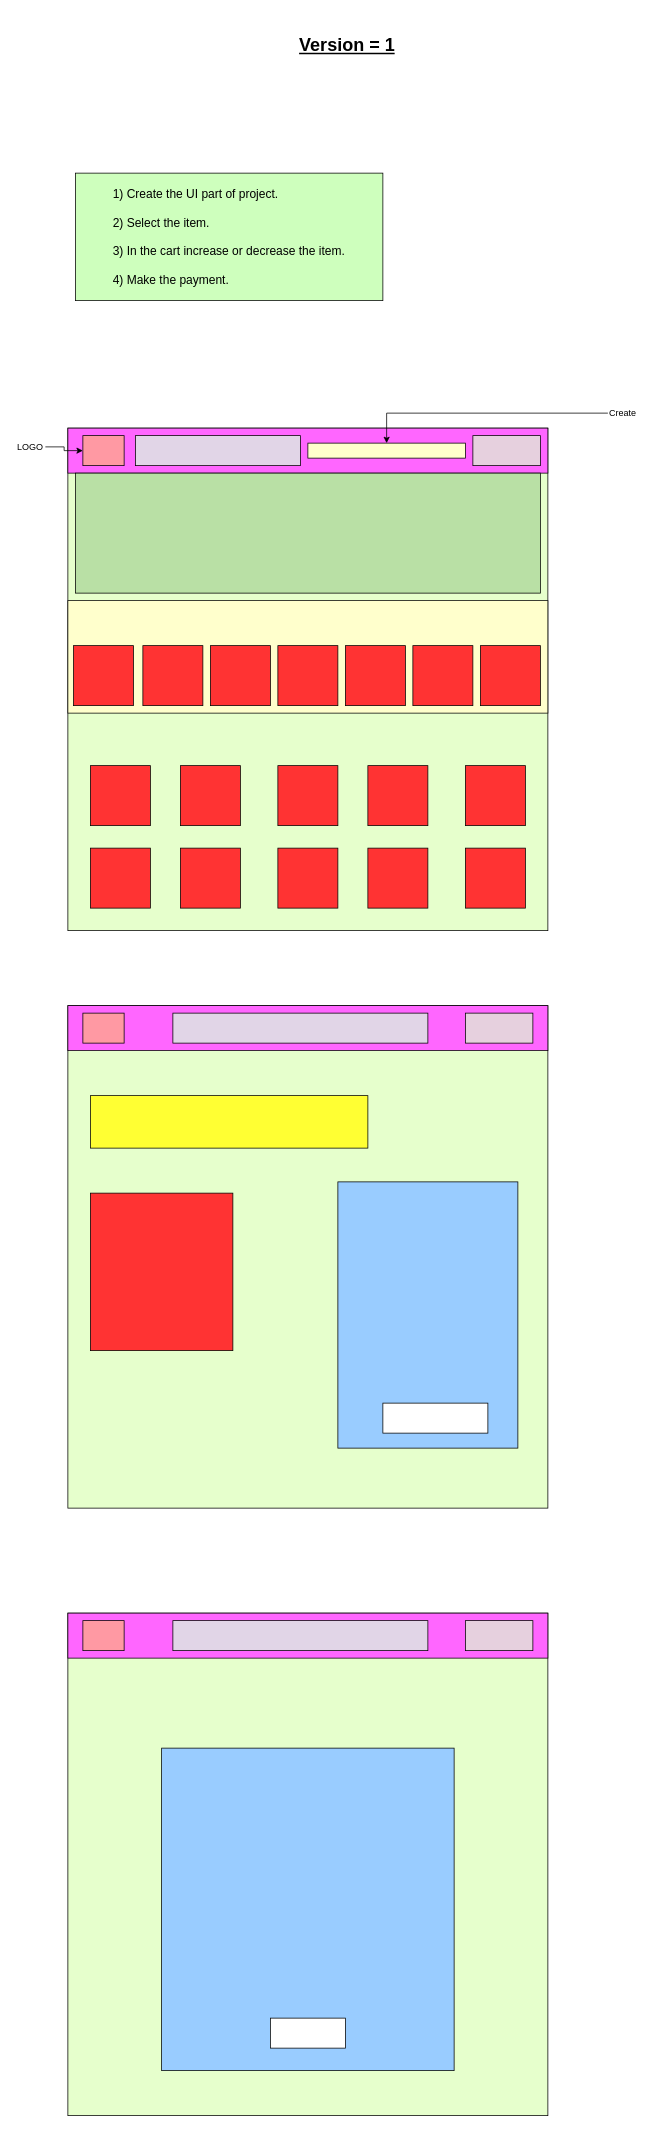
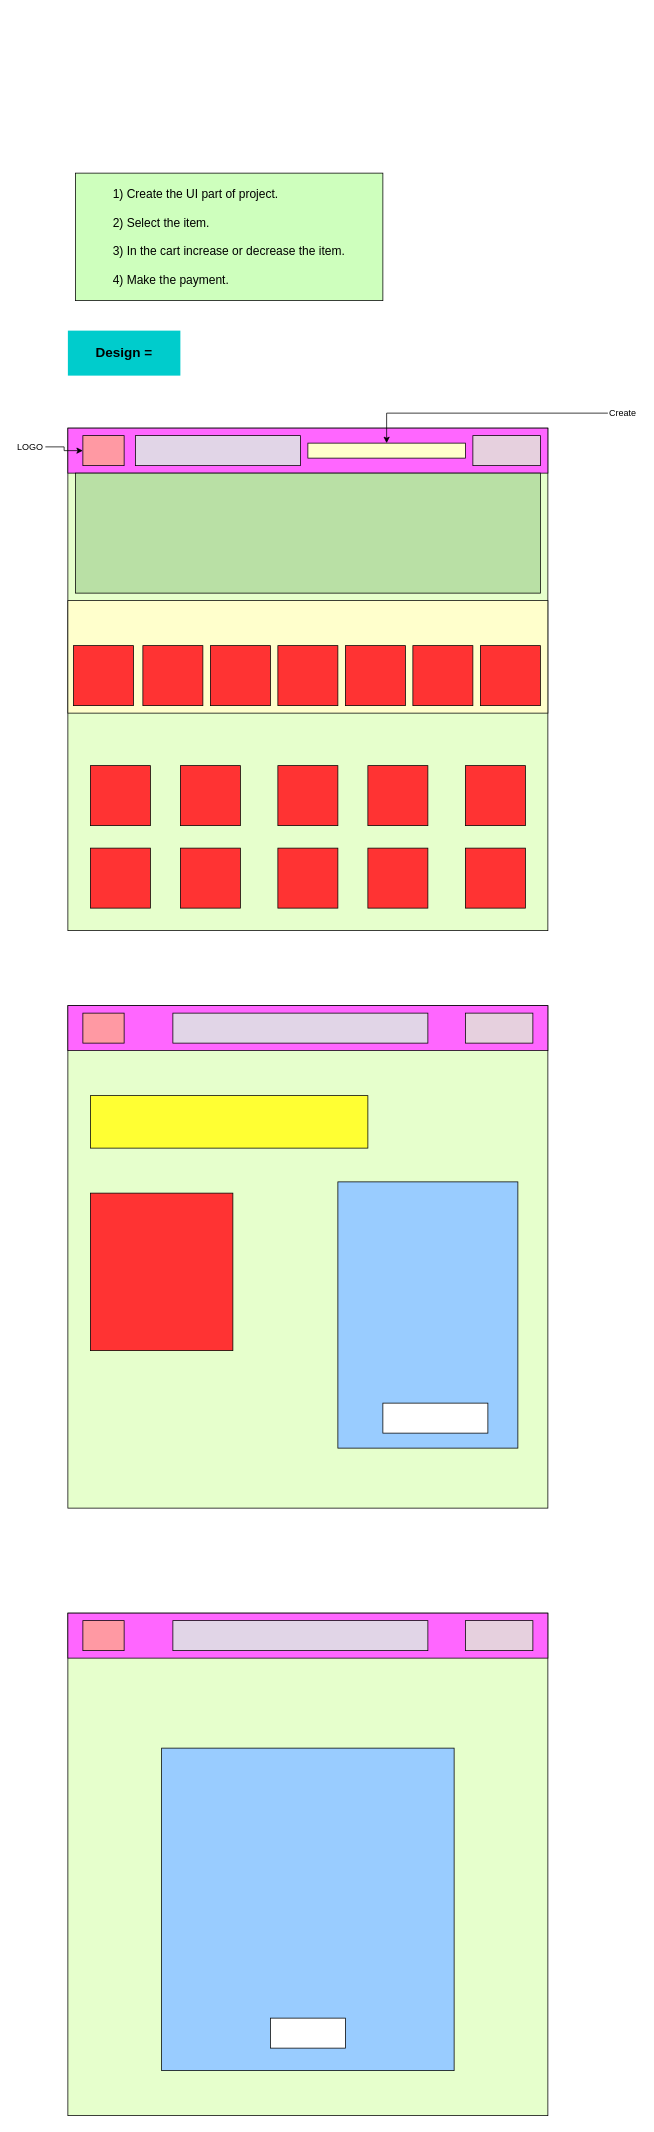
  <mxCell id="0" />
  <mxCell id="1" parent="0" />
  <mxCell id="2" value="&lt;div style=&quot;text-align: justify&quot;&gt;&lt;span style=&quot;font-size: medium&quot;&gt;1) Create the UI part of project.&lt;/span&gt;&lt;br&gt;&lt;/div&gt;&lt;div style=&quot;text-align: justify&quot;&gt;&lt;span style=&quot;font-size: medium&quot;&gt;&lt;br&gt;&lt;/span&gt;&lt;/div&gt;&lt;div style=&quot;text-align: justify&quot;&gt;&lt;font size=&quot;3&quot;&gt;2) Select the item.&lt;/font&gt;&lt;/div&gt;&lt;div style=&quot;text-align: justify&quot;&gt;&lt;font size=&quot;3&quot;&gt;&lt;br&gt;&lt;/font&gt;&lt;/div&gt;&lt;div style=&quot;text-align: justify&quot;&gt;&lt;font size=&quot;3&quot;&gt;3) In the cart increase or decrease the item.&lt;/font&gt;&lt;/div&gt;&lt;div style=&quot;text-align: justify&quot;&gt;&lt;font size=&quot;3&quot;&gt;&lt;br&gt;&lt;/font&gt;&lt;/div&gt;&lt;div style=&quot;text-align: justify&quot;&gt;&lt;font size=&quot;3&quot;&gt;4) Make the payment.&amp;nbsp;&lt;/font&gt;&lt;/div&gt;" style="rounded=0;whiteSpace=wrap;html=1;fillColor=#CEFFBD;" parent="1" vertex="1"><mxGeometry x="100" y="230" width="410" height="170" as="geometry" /></mxCell>
- <mxCell id="3" value="&lt;font style=&quot;font-size: 24px&quot;&gt;&lt;b&gt;&lt;u&gt;Version = 1&lt;/u&gt;&lt;/b&gt;&lt;/font&gt;" style="text;html=1;strokeColor=none;fillColor=none;align=center;verticalAlign=middle;whiteSpace=wrap;rounded=0;" parent="1" vertex="1"><mxGeometry x="375" y="20" width="175" height="80" as="geometry" /></mxCell>
+ <mxCell id="4" value="&lt;font style=&quot;font-size: 18px&quot;&gt;&lt;b&gt;Design =&lt;/b&gt;&lt;/font&gt;" style="text;html=1;strokeColor=none;fillColor=#00CCCC;align=center;verticalAlign=middle;whiteSpace=wrap;rounded=0;" parent="1" vertex="1"><mxGeometry x="90" y="440" width="150" height="60" as="geometry" /></mxCell>
  <mxCell id="5" value="" style="rounded=0;whiteSpace=wrap;html=1;fillColor=#E6FFCC;" parent="1" vertex="1"><mxGeometry x="90" y="570" width="640" height="670" as="geometry" /></mxCell>
  <mxCell id="6" value="" style="rounded=0;whiteSpace=wrap;html=1;fillColor=#FF66FF;" parent="1" vertex="1"><mxGeometry x="90" y="570" width="640" height="60" as="geometry" /></mxCell>
  <mxCell id="7" value="" style="rounded=0;whiteSpace=wrap;html=1;fillColor=#B9E0A5;" parent="1" vertex="1"><mxGeometry x="100" y="630" width="620" height="160" as="geometry" /></mxCell>
  <mxCell id="8" value="" style="rounded=0;whiteSpace=wrap;html=1;fillColor=#FF99A3;" parent="1" vertex="1"><mxGeometry x="110" y="580" width="55" height="40" as="geometry" /></mxCell>
  <mxCell id="9" value="" style="rounded=0;whiteSpace=wrap;html=1;fillColor=#E1D5E7;" parent="1" vertex="1"><mxGeometry x="180" y="580" width="220" height="40" as="geometry" /></mxCell>
  <mxCell id="10" value="" style="rounded=0;whiteSpace=wrap;html=1;fillColor=#FFFFCC;" parent="1" vertex="1"><mxGeometry x="410" y="590" width="210" height="20" as="geometry" /></mxCell>
  <mxCell id="11" value="" style="rounded=0;whiteSpace=wrap;html=1;fillColor=#E6D0DE;" parent="1" vertex="1"><mxGeometry x="630" y="580" width="90" height="40" as="geometry" /></mxCell>
  <mxCell id="12" value="" style="rounded=0;whiteSpace=wrap;html=1;fillColor=#FFFFCC;" parent="1" vertex="1"><mxGeometry x="90" y="800" width="640" height="150" as="geometry" /></mxCell>
  <mxCell id="13" value="" style="whiteSpace=wrap;html=1;aspect=fixed;fillColor=#FF3333;" parent="1" vertex="1"><mxGeometry x="97.5" y="860" width="80" height="80" as="geometry" /></mxCell>
  <mxCell id="14" value="" style="whiteSpace=wrap;html=1;aspect=fixed;fillColor=#FF3333;" parent="1" vertex="1"><mxGeometry x="190" y="860" width="80" height="80" as="geometry" /></mxCell>
  <mxCell id="15" value="" style="whiteSpace=wrap;html=1;aspect=fixed;fillColor=#FF3333;" parent="1" vertex="1"><mxGeometry x="280" y="860" width="80" height="80" as="geometry" /></mxCell>
  <mxCell id="16" value="" style="whiteSpace=wrap;html=1;aspect=fixed;fillColor=#FF3333;" parent="1" vertex="1"><mxGeometry x="370" y="860" width="80" height="80" as="geometry" /></mxCell>
  <mxCell id="17" value="" style="whiteSpace=wrap;html=1;aspect=fixed;fillColor=#FF3333;" parent="1" vertex="1"><mxGeometry x="460" y="860" width="80" height="80" as="geometry" /></mxCell>
  <mxCell id="18" value="" style="whiteSpace=wrap;html=1;aspect=fixed;fillColor=#FF3333;" parent="1" vertex="1"><mxGeometry x="550" y="860" width="80" height="80" as="geometry" /></mxCell>
  <mxCell id="19" value="" style="whiteSpace=wrap;html=1;aspect=fixed;fillColor=#FF3333;" parent="1" vertex="1"><mxGeometry x="640" y="860" width="80" height="80" as="geometry" /></mxCell>
  <mxCell id="20" value="" style="whiteSpace=wrap;html=1;aspect=fixed;fillColor=#FF3333;" parent="1" vertex="1"><mxGeometry x="120" y="1020" width="80" height="80" as="geometry" /></mxCell>
  <mxCell id="21" value="" style="whiteSpace=wrap;html=1;aspect=fixed;fillColor=#FF3333;" parent="1" vertex="1"><mxGeometry x="240" y="1020" width="80" height="80" as="geometry" /></mxCell>
  <mxCell id="22" value="" style="whiteSpace=wrap;html=1;aspect=fixed;fillColor=#FF3333;" parent="1" vertex="1"><mxGeometry x="370" y="1020" width="80" height="80" as="geometry" /></mxCell>
  <mxCell id="23" value="" style="whiteSpace=wrap;html=1;aspect=fixed;fillColor=#FF3333;" parent="1" vertex="1"><mxGeometry x="490" y="1020" width="80" height="80" as="geometry" /></mxCell>
  <mxCell id="24" value="" style="whiteSpace=wrap;html=1;aspect=fixed;fillColor=#FF3333;" parent="1" vertex="1"><mxGeometry x="620" y="1020" width="80" height="80" as="geometry" /></mxCell>
  <mxCell id="25" value="" style="whiteSpace=wrap;html=1;aspect=fixed;fillColor=#FF3333;" parent="1" vertex="1"><mxGeometry x="120" y="1130" width="80" height="80" as="geometry" /></mxCell>
  <mxCell id="26" value="" style="whiteSpace=wrap;html=1;aspect=fixed;fillColor=#FF3333;" parent="1" vertex="1"><mxGeometry x="240" y="1130" width="80" height="80" as="geometry" /></mxCell>
  <mxCell id="27" value="" style="whiteSpace=wrap;html=1;aspect=fixed;fillColor=#FF3333;" parent="1" vertex="1"><mxGeometry x="370" y="1130" width="80" height="80" as="geometry" /></mxCell>
  <mxCell id="28" value="" style="whiteSpace=wrap;html=1;aspect=fixed;fillColor=#FF3333;" parent="1" vertex="1"><mxGeometry x="490" y="1130" width="80" height="80" as="geometry" /></mxCell>
  <mxCell id="29" value="" style="whiteSpace=wrap;html=1;aspect=fixed;fillColor=#FF3333;" parent="1" vertex="1"><mxGeometry x="620" y="1130" width="80" height="80" as="geometry" /></mxCell>
  <mxCell id="30" style="edgeStyle=orthogonalEdgeStyle;rounded=0;orthogonalLoop=1;jettySize=auto;html=1;" parent="1" source="31" target="8" edge="1"><mxGeometry relative="1" as="geometry" /></mxCell>
  <mxCell id="31" value="LOGO" style="text;html=1;strokeColor=none;fillColor=none;align=center;verticalAlign=middle;whiteSpace=wrap;rounded=0;" parent="1" vertex="1"><mxGeometry x="20" y="585" width="40" height="20" as="geometry" /></mxCell>
  <mxCell id="32" style="edgeStyle=orthogonalEdgeStyle;rounded=0;orthogonalLoop=1;jettySize=auto;html=1;" parent="1" source="33" target="10" edge="1"><mxGeometry relative="1" as="geometry" /></mxCell>
  <mxCell id="33" value="Create" style="text;html=1;strokeColor=none;fillColor=none;align=center;verticalAlign=middle;whiteSpace=wrap;rounded=0;" parent="1" vertex="1"><mxGeometry x="810" y="540" width="40" height="20" as="geometry" /></mxCell>
  <mxCell id="34" value="" style="rounded=0;whiteSpace=wrap;html=1;fillColor=#E6FFCC;" parent="1" vertex="1"><mxGeometry x="90" y="1340" width="640" height="670" as="geometry" /></mxCell>
  <mxCell id="35" value="" style="rounded=0;whiteSpace=wrap;html=1;fillColor=#FF66FF;" parent="1" vertex="1"><mxGeometry x="90" y="1340" width="640" height="60" as="geometry" /></mxCell>
  <mxCell id="36" value="" style="rounded=0;whiteSpace=wrap;html=1;fillColor=#FF99A3;" parent="1" vertex="1"><mxGeometry x="110" y="1350" width="55" height="40" as="geometry" /></mxCell>
  <mxCell id="37" value="" style="rounded=0;whiteSpace=wrap;html=1;fillColor=#E6D0DE;" parent="1" vertex="1"><mxGeometry x="620" y="1350" width="90" height="40" as="geometry" /></mxCell>
  <mxCell id="38" value="" style="rounded=0;whiteSpace=wrap;html=1;fillColor=#E1D5E7;" parent="1" vertex="1"><mxGeometry x="230" y="1350" width="340" height="40" as="geometry" /></mxCell>
  <mxCell id="39" value="" style="rounded=0;whiteSpace=wrap;html=1;fillColor=#FFFF33;" parent="1" vertex="1"><mxGeometry x="120" y="1460" width="370" height="70" as="geometry" /></mxCell>
  <mxCell id="40" value="" style="rounded=0;whiteSpace=wrap;html=1;fillColor=#FF3333;" parent="1" vertex="1"><mxGeometry x="120" y="1590" width="190" height="210" as="geometry" /></mxCell>
  <mxCell id="41" value="" style="rounded=0;whiteSpace=wrap;html=1;fillColor=#99CCFF;" parent="1" vertex="1"><mxGeometry x="450" y="1575" width="240" height="355" as="geometry" /></mxCell>
  <mxCell id="42" value="" style="rounded=0;whiteSpace=wrap;html=1;fillColor=#E6FFCC;" parent="1" vertex="1"><mxGeometry x="90" y="2150" width="640" height="670" as="geometry" /></mxCell>
  <mxCell id="43" value="" style="rounded=0;whiteSpace=wrap;html=1;fillColor=#FF66FF;" parent="1" vertex="1"><mxGeometry x="90" y="2150" width="640" height="60" as="geometry" /></mxCell>
  <mxCell id="44" value="" style="rounded=0;whiteSpace=wrap;html=1;fillColor=#FF99A3;" parent="1" vertex="1"><mxGeometry x="110" y="2160" width="55" height="40" as="geometry" /></mxCell>
  <mxCell id="45" value="" style="rounded=0;whiteSpace=wrap;html=1;fillColor=#E6D0DE;" parent="1" vertex="1"><mxGeometry x="620" y="2160" width="90" height="40" as="geometry" /></mxCell>
  <mxCell id="46" value="" style="rounded=0;whiteSpace=wrap;html=1;fillColor=#E1D5E7;" parent="1" vertex="1"><mxGeometry x="230" y="2160" width="340" height="40" as="geometry" /></mxCell>
  <mxCell id="47" value="" style="rounded=0;whiteSpace=wrap;html=1;fillColor=#99CCFF;" parent="1" vertex="1"><mxGeometry x="215" y="2330" width="390" height="430" as="geometry" /></mxCell>
  <mxCell id="48" value="" style="rounded=0;whiteSpace=wrap;html=1;" vertex="1" parent="1"><mxGeometry x="360" y="2690" width="100" height="40" as="geometry" /></mxCell>
  <mxCell id="49" value="" style="rounded=0;whiteSpace=wrap;html=1;" vertex="1" parent="1"><mxGeometry x="510" y="1870" width="140" height="40" as="geometry" /></mxCell>
